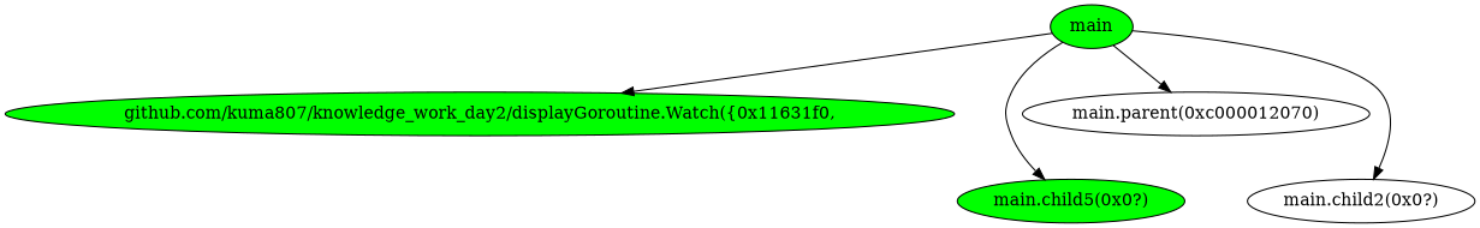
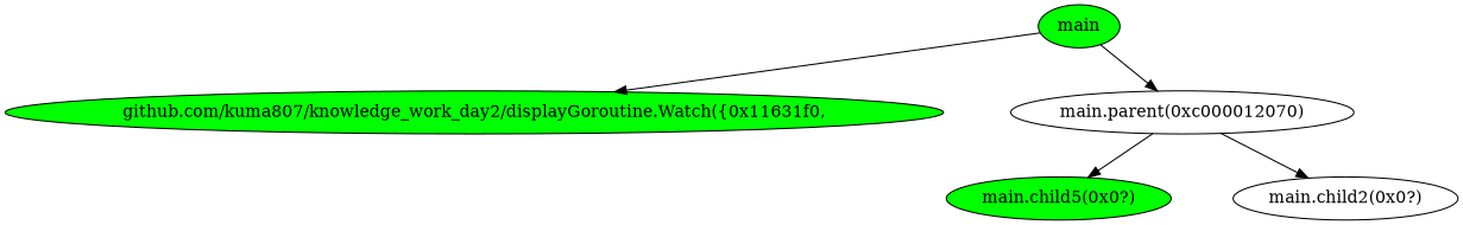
  digraph {
    node [fillcolor="#00FF00" style="solid,filled"]
    main
    "github.com/kuma807/knowledge_work_day2/displayGoroutine.Watch({0x11631f0,"
    "main.parent(0xc000012070)" [fillcolor="" style=""]
    n4 [label="main.child5(0x0?)"]
    "main.child2(0x0?)" [fillcolor="" style=""]
    main -> "github.com/kuma807/knowledge_work_day2/displayGoroutine.Watch({0x11631f0,"
    main -> "main.parent(0xc000012070)"
-   main -> n4
-   main -> "main.child2(0x0?)"
+   "main.parent(0xc000012070)" -> n4
+   "main.parent(0xc000012070)" -> "main.child2(0x0?)"
  }
